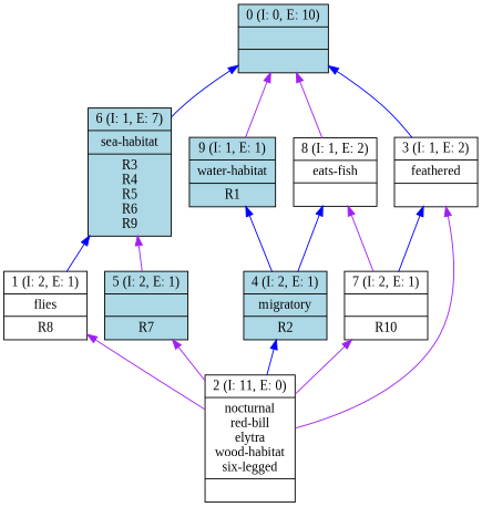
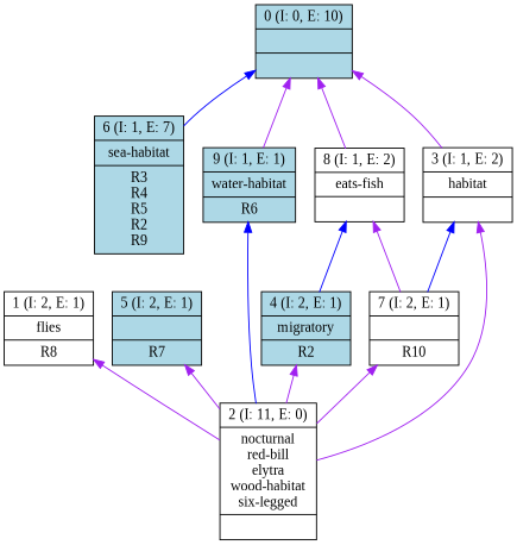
  digraph {
    fontname="Liberation Serif"
    rankdir=BT
    node [fillcolor=lightblue fontname="Liberation Serif" shape=record style=filled]
    edge [color=purple fontname="Liberation Serif"]
    n1 [label="{0 (I: 0, E: 10)||}"]
    n2 [fillcolor=white label="{1 (I: 2, E: 1)|flies\n|R8\n}"]
-   n3 [label="{6 (I: 1, E: 7)|sea-habitat\n|R3\nR4\nR5\nR6\nR9\n}"]
+   n3 [label="{6 (I: 1, E: 7)|sea-habitat\n|R3\nR4\nR5\nR2\nR9\n}"]
    n4 [fillcolor=white label="{2 (I: 11, E: 0)|nocturnal\nred-bill\nelytra\nwood-habitat\nsix-legged\n|}"]
    n5 [label="{4 (I: 2, E: 1)|migratory\n|R2\n}"]
    n6 [label="{5 (I: 2, E: 1)||R7\n}"]
    n7 [fillcolor=white label="{7 (I: 2, E: 1)||R10\n}"]
-   n8 [label="{9 (I: 1, E: 1)|water-habitat\n|R1\n}"]
-   n9 [fillcolor=white label="{3 (I: 1, E: 2)|feathered\n|}"]
+   n8 [label="{9 (I: 1, E: 1)|water-habitat\n|R6\n}"]
+   n9 [fillcolor=white label="{3 (I: 1, E: 2)|habitat\n|}"]
    n10 [fillcolor=white label="{8 (I: 1, E: 2)|eats-fish\n|}"]
-   n2 -> n3 [color=blue]
    n3 -> n1 [color=blue]
    n4 -> n2
-   n4 -> n5 [color=blue]
+   n4 -> n5
    n4 -> n6
    n4 -> n7
-   n5 -> n8 [color=blue]
+   n4 -> n8 [color=blue]
    n4 -> n9
    n5 -> n10 [color=blue]
-   n6 -> n3
    n7 -> n9 [color=blue]
    n7 -> n10
    n8 -> n1
-   n9 -> n1 [color=blue]
+   n9 -> n1
    n10 -> n1
  }
